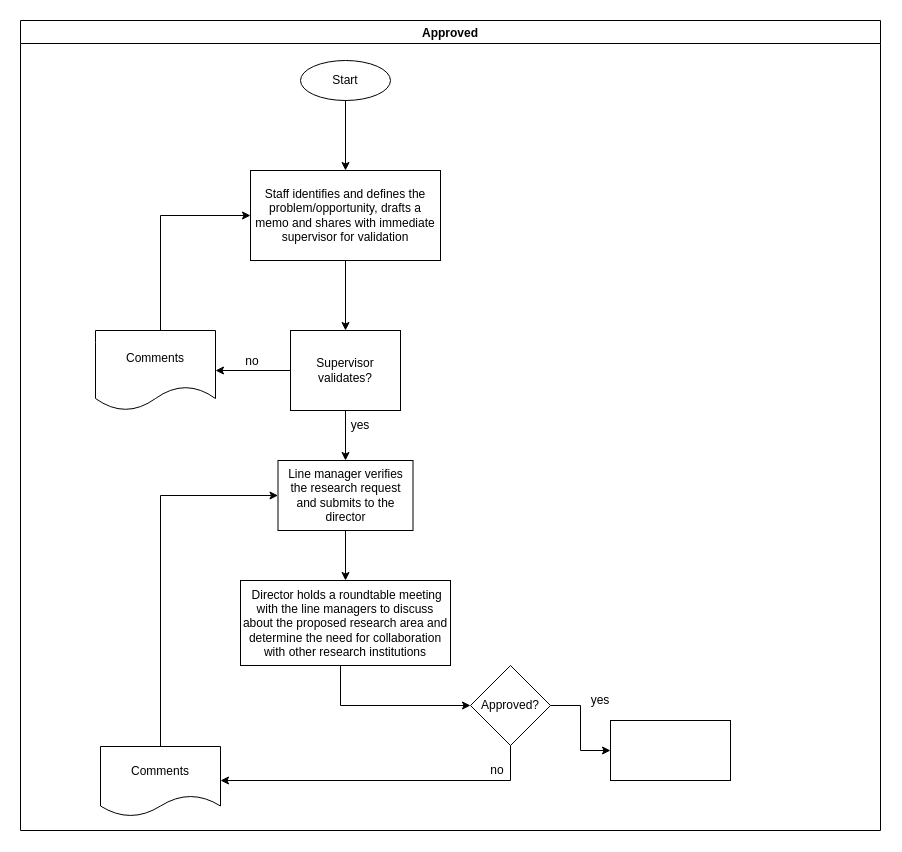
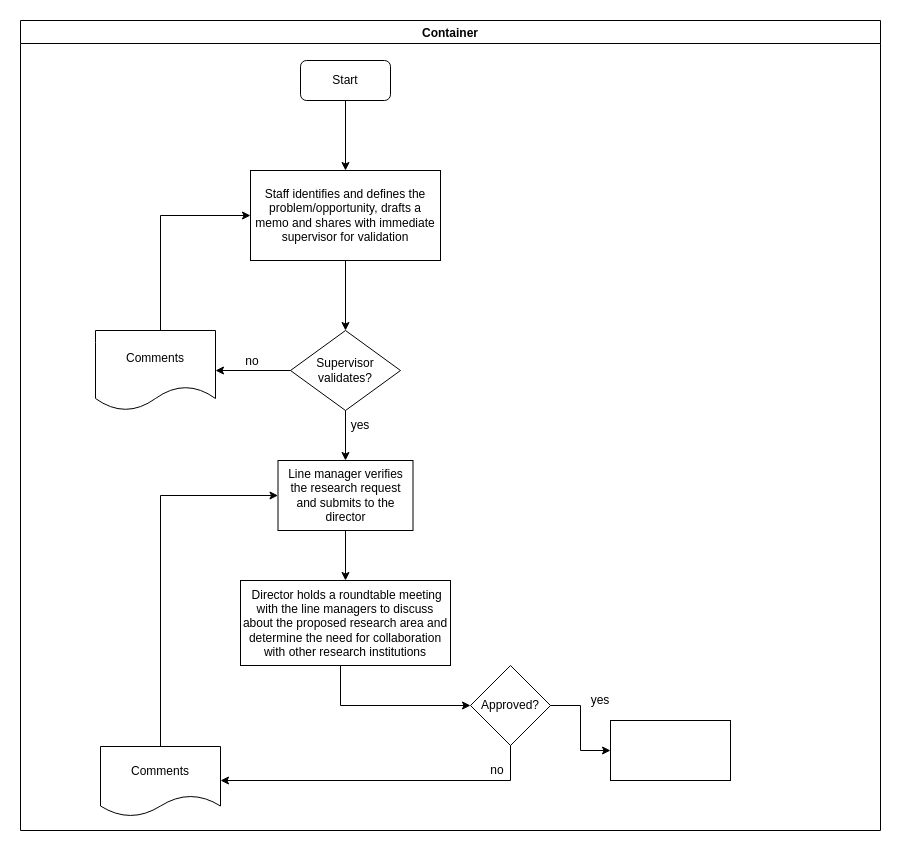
  <mxCell id="0" />
  <mxCell id="1" parent="0" />
- <mxCell id="2" value="Approved" style="swimlane;" vertex="1" parent="1"><mxGeometry x="20" y="20" width="860" height="810" as="geometry" /></mxCell>
- <mxCell id="3" value="Start" style="ellipse;whiteSpace=wrap;html=1;" vertex="1" parent="2"><mxGeometry x="280" y="40" width="90" height="40" as="geometry" /></mxCell>
+ <mxCell id="2" value="Container" style="swimlane;" vertex="1" parent="1"><mxGeometry x="20" y="20" width="860" height="810" as="geometry" /></mxCell>
+ <mxCell id="3" value="Start" style="rounded=1;whiteSpace=wrap;html=1;" vertex="1" parent="2"><mxGeometry x="280" y="40" width="90" height="40" as="geometry" /></mxCell>
  <mxCell id="4" value="Staff identifies and defines the problem/opportunity, drafts a memo and shares with immediate supervisor for validation" style="rounded=0;whiteSpace=wrap;html=1;" vertex="1" parent="2"><mxGeometry x="230" y="150" width="190" height="90" as="geometry" /></mxCell>
  <mxCell id="5" value="" style="edgeStyle=orthogonalEdgeStyle;rounded=0;orthogonalLoop=1;jettySize=auto;html=1;entryX=0.5;entryY=0;entryDx=0;entryDy=0;" edge="1" parent="2" source="3" target="4"><mxGeometry relative="1" as="geometry"><mxPoint x="325" y="150" as="targetPoint" /></mxGeometry></mxCell>
- <mxCell id="6" value="Supervisor validates?" style="whiteSpace=wrap;html=1;rounded=0;" vertex="1" parent="2"><mxGeometry x="270" y="310" width="110" height="80" as="geometry" /></mxCell>
+ <mxCell id="6" value="Supervisor validates?" style="rhombus;whiteSpace=wrap;html=1;" vertex="1" parent="2"><mxGeometry x="270" y="310" width="110" height="80" as="geometry" /></mxCell>
  <mxCell id="7" value="" style="edgeStyle=orthogonalEdgeStyle;rounded=0;orthogonalLoop=1;jettySize=auto;html=1;" edge="1" parent="2" source="4" target="6"><mxGeometry relative="1" as="geometry"><mxPoint x="325" y="310" as="targetPoint" /></mxGeometry></mxCell>
  <mxCell id="8" value="no" style="text;html=1;strokeColor=none;fillColor=none;align=center;verticalAlign=middle;whiteSpace=wrap;rounded=0;" vertex="1" parent="2"><mxGeometry x="212" y="331" width="40" height="20" as="geometry" /></mxCell>
  <mxCell id="9" value="Line manager verifies the research request and submits to the director" style="whiteSpace=wrap;html=1;" vertex="1" parent="2"><mxGeometry x="257.5" y="440" width="135" height="70" as="geometry" /></mxCell>
  <mxCell id="10" value="" style="edgeStyle=orthogonalEdgeStyle;rounded=0;orthogonalLoop=1;jettySize=auto;html=1;" edge="1" parent="2" source="6" target="9"><mxGeometry relative="1" as="geometry" /></mxCell>
  <mxCell id="11" value="Approved?" style="rhombus;whiteSpace=wrap;html=1;" vertex="1" parent="2"><mxGeometry x="450" y="645" width="80" height="80" as="geometry" /></mxCell>
  <mxCell id="12" value="Comments" style="shape=document;whiteSpace=wrap;html=1;boundedLbl=1;" vertex="1" parent="2"><mxGeometry x="80" y="726" width="120" height="70" as="geometry" /></mxCell>
  <mxCell id="13" value="" style="edgeStyle=orthogonalEdgeStyle;rounded=0;orthogonalLoop=1;jettySize=auto;html=1;" edge="1" parent="2" source="11" target="12"><mxGeometry relative="1" as="geometry"><Array as="points"><mxPoint x="490" y="760" /></Array></mxGeometry></mxCell>
  <mxCell id="14" value="yes" style="text;html=1;strokeColor=none;fillColor=none;align=center;verticalAlign=middle;whiteSpace=wrap;rounded=0;" vertex="1" parent="2"><mxGeometry x="320" y="395" width="40" height="20" as="geometry" /></mxCell>
  <mxCell id="15" value="" style="edgeStyle=orthogonalEdgeStyle;rounded=0;orthogonalLoop=1;jettySize=auto;html=1;entryX=0;entryY=0.5;entryDx=0;entryDy=0;" edge="1" parent="2" source="12" target="9"><mxGeometry relative="1" as="geometry"><mxPoint x="140" y="641" as="targetPoint" /><Array as="points"><mxPoint x="140" y="475" /></Array></mxGeometry></mxCell>
  <mxCell id="16" value="" style="edgeStyle=orthogonalEdgeStyle;rounded=0;orthogonalLoop=1;jettySize=auto;html=1;entryX=0;entryY=0.5;entryDx=0;entryDy=0;" edge="1" parent="1" source="17" target="4"><mxGeometry relative="1" as="geometry"><mxPoint x="155" y="240" as="targetPoint" /><Array as="points"><mxPoint x="160" y="215" /></Array></mxGeometry></mxCell>
  <mxCell id="17" value="Comments" style="shape=document;whiteSpace=wrap;html=1;boundedLbl=1;" vertex="1" parent="1"><mxGeometry x="95" y="330" width="120" height="80" as="geometry" /></mxCell>
  <mxCell id="18" value="" style="edgeStyle=orthogonalEdgeStyle;rounded=0;orthogonalLoop=1;jettySize=auto;html=1;" edge="1" parent="1" source="6" target="17"><mxGeometry relative="1" as="geometry" /></mxCell>
  <mxCell id="19" value="" style="edgeStyle=orthogonalEdgeStyle;rounded=0;orthogonalLoop=1;jettySize=auto;html=1;entryX=0;entryY=0.5;entryDx=0;entryDy=0;" edge="1" parent="1" source="20" target="11"><mxGeometry relative="1" as="geometry"><Array as="points"><mxPoint x="340" y="705" /></Array></mxGeometry></mxCell>
  <mxCell id="20" value="&amp;nbsp;Director holds a roundtable meeting with the line managers to discuss about the proposed research area and determine the need for collaboration with other research institutions" style="whiteSpace=wrap;html=1;" vertex="1" parent="1"><mxGeometry x="240" y="580" width="210" height="85" as="geometry" /></mxCell>
  <mxCell id="21" value="" style="edgeStyle=orthogonalEdgeStyle;rounded=0;orthogonalLoop=1;jettySize=auto;html=1;" edge="1" parent="1" source="9" target="20"><mxGeometry relative="1" as="geometry" /></mxCell>
  <mxCell id="22" value="" style="whiteSpace=wrap;html=1;" vertex="1" parent="1"><mxGeometry x="610" y="720" width="120" height="60" as="geometry" /></mxCell>
  <mxCell id="23" value="" style="edgeStyle=orthogonalEdgeStyle;rounded=0;orthogonalLoop=1;jettySize=auto;html=1;" edge="1" parent="1" source="11" target="22"><mxGeometry relative="1" as="geometry" /></mxCell>
  <mxCell id="24" value="no" style="text;html=1;strokeColor=none;fillColor=none;align=center;verticalAlign=middle;whiteSpace=wrap;rounded=0;" vertex="1" parent="1"><mxGeometry x="477" y="760" width="40" height="20" as="geometry" /></mxCell>
  <mxCell id="25" value="yes" style="text;html=1;strokeColor=none;fillColor=none;align=center;verticalAlign=middle;whiteSpace=wrap;rounded=0;" vertex="1" parent="1"><mxGeometry x="580" y="690" width="40" height="20" as="geometry" /></mxCell>
